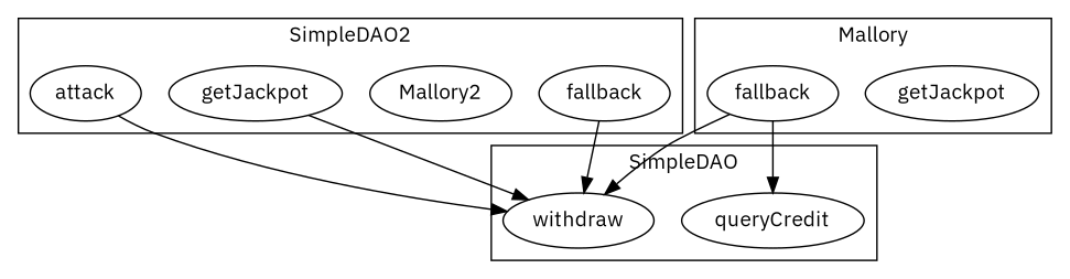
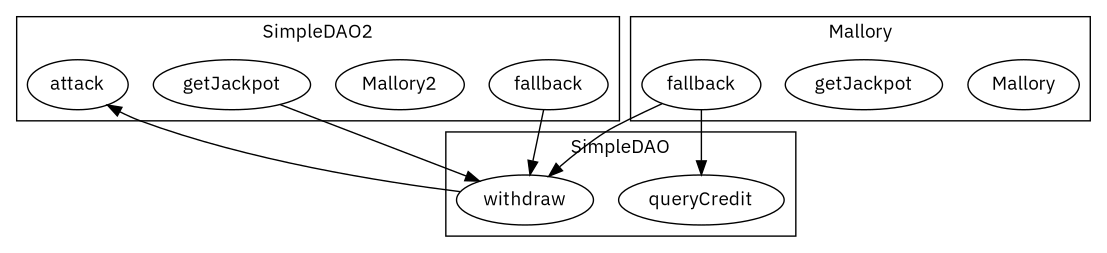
  strict digraph {
    fontname="IBM Plex Sans"
    node [fontname="IBM Plex Sans"]
    edge [fontname="IBM Plex Sans"]
    n1 [label=fallback]
    n2 [label=Mallory2]
    n3 [label=getJackpot]
    n4 [label=attack]
    n5 [label=queryCredit]
    n6 [label=withdraw]
+   n7 [label=Mallory]
    n8 [label=getJackpot]
    n9 [label=fallback]
    subgraph cluster_1 {
      label=SimpleDAO2
      n1
      n2
      n3
      n4
    }
    subgraph cluster_2 {
      label=SimpleDAO
      n5
      n6
    }
    subgraph cluster_3 {
      label=Mallory
+     n7
      n8
      n9
    }
    subgraph cluster_4 {
      label="[Solidity]"
    }
    n1 -> n6
    n3 -> n6
-   n4 -> n6
+   n6 -> n4
    n9 -> n5
    n9 -> n6
  }
